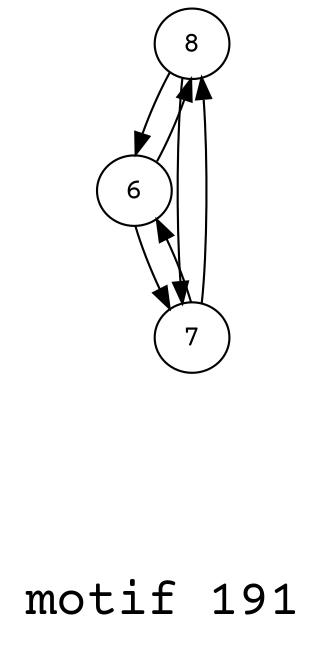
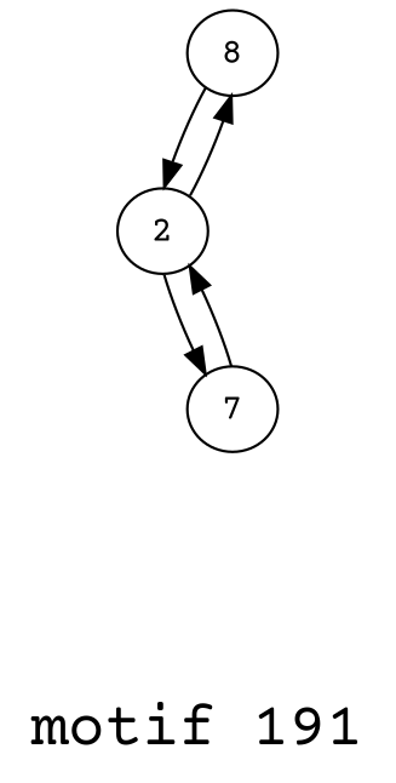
  digraph {
    fontname="Courier Prime"
    fontsize=24
    label="\nmotif 191\n"
    splines=false
    node [fontname="Courier Prime" shape=ellipse]
    edge [fontname="Courier Prime"]
    n1 [height=0.3 label=8 width=0.3]
-   2 [height=0.3 width=0.3 label=6]
+   2 [height=0.3 width=0.3]
    n3 [height=0.3 label=7 width=0.3]
    n1 -> 2
-   n1 -> n3
    2 -> n1
    2 -> n3
-   n3 -> n1
    n3 -> 2
  }
